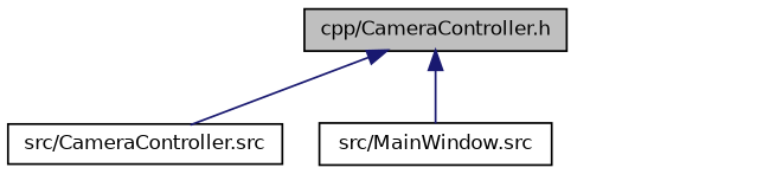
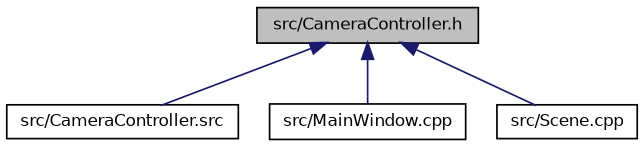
  digraph {
    node [color=black fillcolor=white fontname=Helvetica fontsize=10 shape=record style=filled]
    edge [color=midnightblue dir=back fontname=Helvetica fontsize=10 labelfontname=Helvetica labelfontsize=10 style=solid]
-   n1 [fillcolor=grey75 fontcolor=black height=0.2 label="cpp/CameraController.h" width=0.4]
+   n1 [fillcolor=grey75 fontcolor=black height=0.2 label="src/CameraController.h" width=0.4]
    n2 [height=0.2 label="src/CameraController.src" width=0.4]
-   n3 [height=0.2 label="src/MainWindow.src" width=0.4]
+   n3 [height=0.2 label="src/MainWindow.cpp" width=0.4]
+   n4 [height=0.2 label="src/Scene.cpp" width=0.4]
    n1 -> n2
    n1 -> n3
+   n1 -> n4
  }
